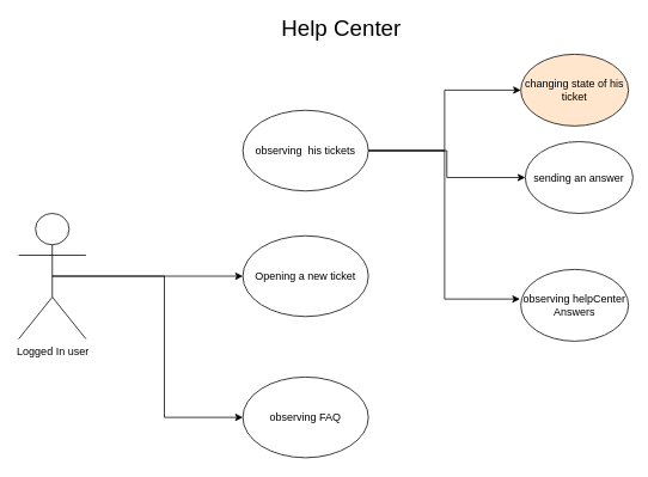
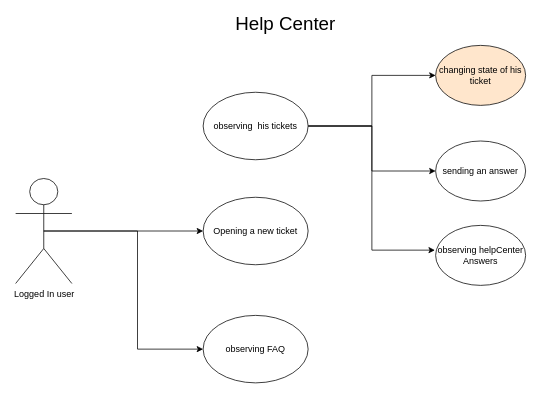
  <mxCell id="0" />
  <mxCell id="1" parent="0" />
  <mxCell id="2" style="edgeStyle=orthogonalEdgeStyle;rounded=0;orthogonalLoop=1;jettySize=auto;html=1;exitX=0.5;exitY=0.5;exitDx=0;exitDy=0;exitPerimeter=0;entryX=0;entryY=0.5;entryDx=0;entryDy=0;" edge="1" parent="1" source="4" target="10"><mxGeometry relative="1" as="geometry" /></mxCell>
  <mxCell id="3" style="edgeStyle=orthogonalEdgeStyle;rounded=0;orthogonalLoop=1;jettySize=auto;html=1;exitX=0.5;exitY=0.5;exitDx=0;exitDy=0;exitPerimeter=0;entryX=0;entryY=0.5;entryDx=0;entryDy=0;" edge="1" parent="1" source="4" target="14"><mxGeometry relative="1" as="geometry" /></mxCell>
  <mxCell id="4" value="Logged In user" style="shape=umlActor;verticalLabelPosition=bottom;labelBackgroundColor=#ffffff;verticalAlign=top;html=1;outlineConnect=0;" vertex="1" parent="1"><mxGeometry x="20" y="237.5" width="75" height="140" as="geometry" /></mxCell>
  <mxCell id="5" style="edgeStyle=orthogonalEdgeStyle;rounded=0;orthogonalLoop=1;jettySize=auto;html=1;exitX=1;exitY=0.5;exitDx=0;exitDy=0;entryX=0;entryY=0.5;entryDx=0;entryDy=0;" edge="1" parent="1" source="8" target="9"><mxGeometry relative="1" as="geometry" /></mxCell>
  <mxCell id="6" style="edgeStyle=orthogonalEdgeStyle;rounded=0;orthogonalLoop=1;jettySize=auto;html=1;exitX=1;exitY=0.5;exitDx=0;exitDy=0;entryX=0;entryY=0.5;entryDx=0;entryDy=0;" edge="1" parent="1" source="8" target="12"><mxGeometry relative="1" as="geometry" /></mxCell>
  <mxCell id="7" style="edgeStyle=orthogonalEdgeStyle;rounded=0;orthogonalLoop=1;jettySize=auto;html=1;exitX=1;exitY=0.5;exitDx=0;exitDy=0;entryX=-0.008;entryY=0.413;entryDx=0;entryDy=0;entryPerimeter=0;" edge="1" parent="1" source="8" target="13"><mxGeometry relative="1" as="geometry" /></mxCell>
  <mxCell id="8" value="observing &amp;nbsp;his tickets" style="ellipse;whiteSpace=wrap;html=1;" vertex="1" parent="1"><mxGeometry x="270" y="122.5" width="140" height="90" as="geometry" /></mxCell>
  <mxCell id="9" value="changing state of his ticket" style="ellipse;whiteSpace=wrap;html=1;fillColor=#ffe6cc;" vertex="1" parent="1"><mxGeometry x="580" y="60" width="120" height="80" as="geometry" /></mxCell>
  <mxCell id="10" value="observing FAQ&lt;br&gt;" style="ellipse;whiteSpace=wrap;html=1;" vertex="1" parent="1"><mxGeometry x="270" y="420" width="140" height="90" as="geometry" /></mxCell>
  <mxCell id="11" value="&lt;font style=&quot;font-size: 25px&quot;&gt;Help Center&lt;/font&gt;" style="text;html=1;strokeColor=none;fillColor=none;align=center;verticalAlign=middle;whiteSpace=wrap;rounded=0;" vertex="1" parent="1"><mxGeometry x="290" y="20" width="180" height="20" as="geometry" /></mxCell>
- <mxCell id="12" value="sending an answer" style="ellipse;whiteSpace=wrap;html=1;" vertex="1" parent="1"><mxGeometry x="585" y="157.5" width="120" height="80" as="geometry" /></mxCell>
+ <mxCell id="12" value="sending an answer" style="ellipse;whiteSpace=wrap;html=1;" vertex="1" parent="1"><mxGeometry x="580" y="187.5" width="120" height="80" as="geometry" /></mxCell>
  <mxCell id="13" value="&lt;div style=&quot;text-align: right&quot;&gt;&lt;div style=&quot;text-align: center&quot;&gt;observing helpCenter Answers&lt;/div&gt;&lt;/div&gt;" style="ellipse;whiteSpace=wrap;html=1;" vertex="1" parent="1"><mxGeometry x="580" y="300" width="120" height="80" as="geometry" /></mxCell>
  <mxCell id="14" value="Opening a new ticket" style="ellipse;whiteSpace=wrap;html=1;" vertex="1" parent="1"><mxGeometry x="270" y="262.5" width="140" height="90" as="geometry" /></mxCell>
